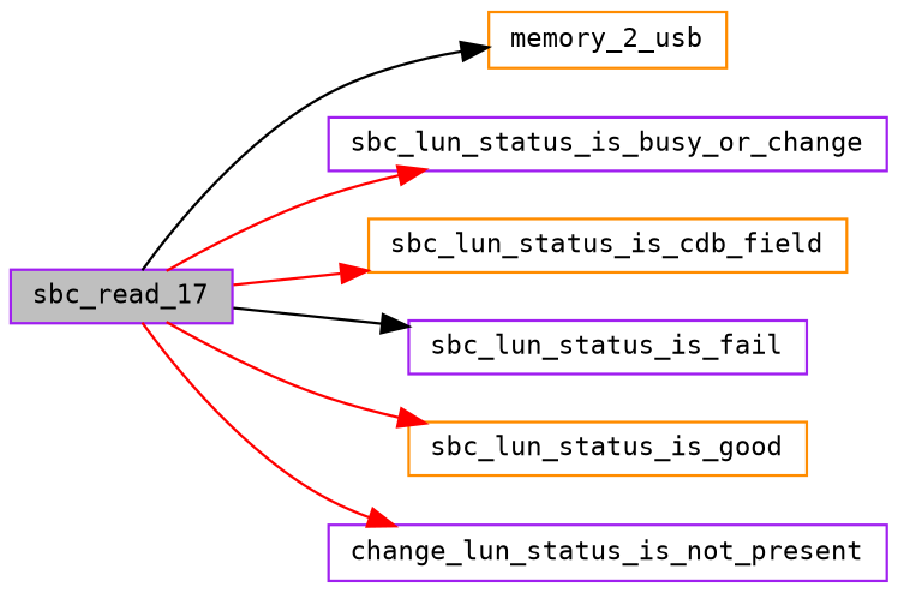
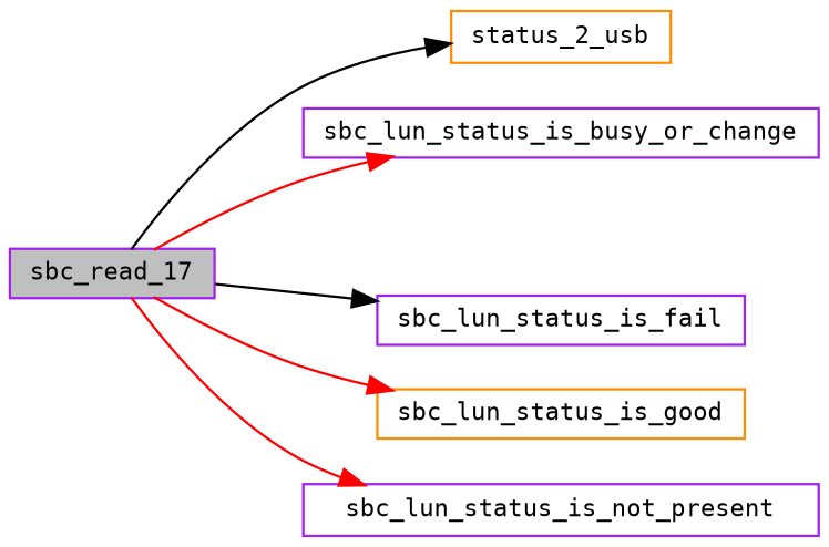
  digraph {
    fontname="DejaVu Sans Mono"
    rankdir=LR
    node [color=purple fillcolor=white fontname="DejaVu Sans Mono" fontsize=10 shape=record style=filled]
    edge [color=red fontname="DejaVu Sans Mono" fontsize=10 labelfontname="FreeSans.ttf" labelfontsize=10 style=solid]
    n1 [fillcolor=grey75 fontcolor=black height=0.2 label=sbc_read_17 width=0.4]
-   n2 [color=darkorange height=0.2 label=memory_2_usb width=0.4]
+   n2 [color=darkorange height=0.2 label=status_2_usb width=0.4]
    n3 [height=0.2 label=sbc_lun_status_is_busy_or_change width=0.4]
-   n4 [color=darkorange height=0.2 label=sbc_lun_status_is_cdb_field width=0.4]
    n5 [height=0.2 label=sbc_lun_status_is_fail width=0.4]
    n6 [color=darkorange height=0.2 label=sbc_lun_status_is_good width=0.4]
-   n7 [height=0.2 label=change_lun_status_is_not_present width=0.4]
+   n7 [height=0.2 label=sbc_lun_status_is_not_present width=0.4]
    n1 -> n2 [color=black]
    n1 -> n3
-   n1 -> n4
    n1 -> n5 [color=black]
    n1 -> n6
    n1 -> n7
  }
